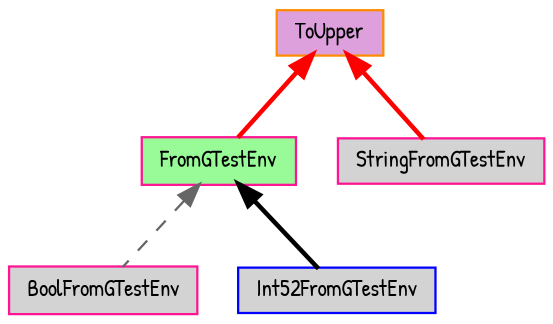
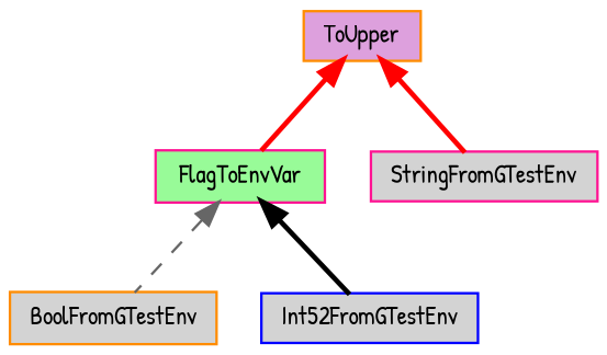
  digraph {
    fontname="Patrick Hand"
    rankdir=TB
    node [color=darkorange fillcolor=lightgrey fontname="Patrick Hand" fontsize=10 shape=record style=filled]
    edge [color=red dir=back fontname="Patrick Hand" fontsize=10 labelfontname=Helvetica labelfontsize=10 style=bold]
    n1 [fillcolor=plum fontcolor=black height=0.2 label=ToUpper width=0.4]
-   n2 [color=deeppink fillcolor=palegreen height=0.2 label=FromGTestEnv width=0.4]
+   n2 [color=deeppink fillcolor=palegreen height=0.2 label=FlagToEnvVar width=0.4]
    n3 [color=deeppink height=0.2 label=StringFromGTestEnv width=0.4]
-   n4 [color=deeppink height=0.2 label=BoolFromGTestEnv width=0.4]
+   n4 [height=0.2 label=BoolFromGTestEnv width=0.4]
    n5 [color=blue height=0.2 label=Int52FromGTestEnv width=0.4]
    n1 -> n2
    n1 -> n3
    n2 -> n4 [color=gray40 style=dashed]
    n2 -> n5 [color=black]
  }
